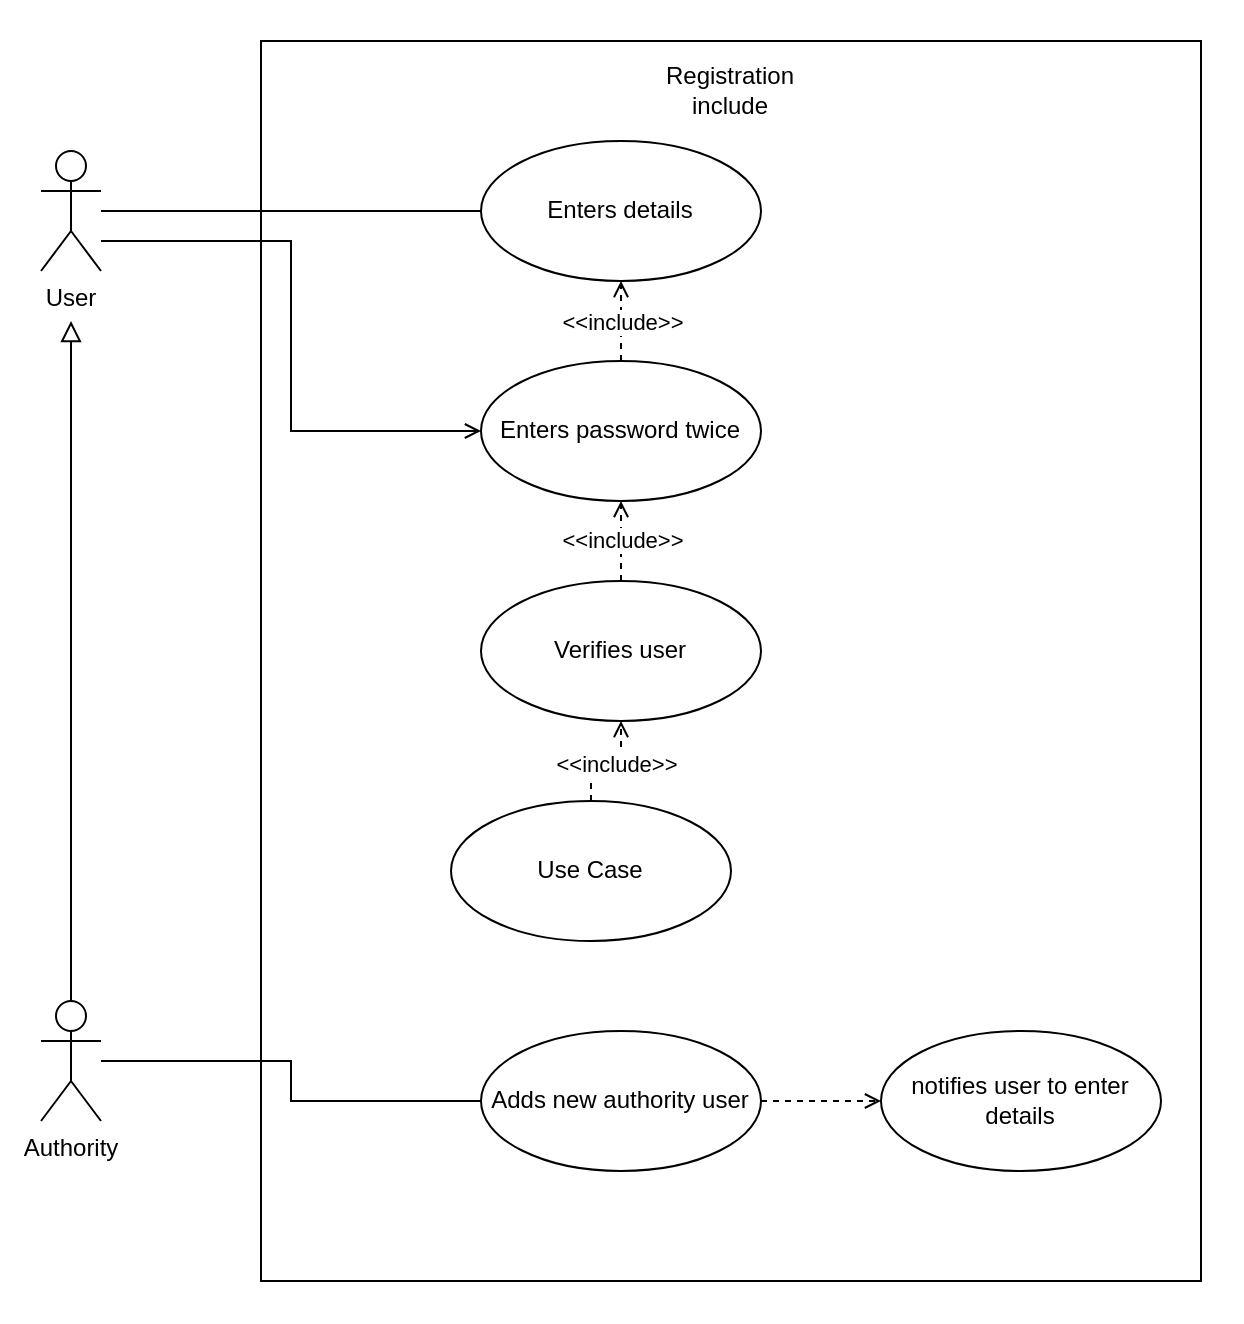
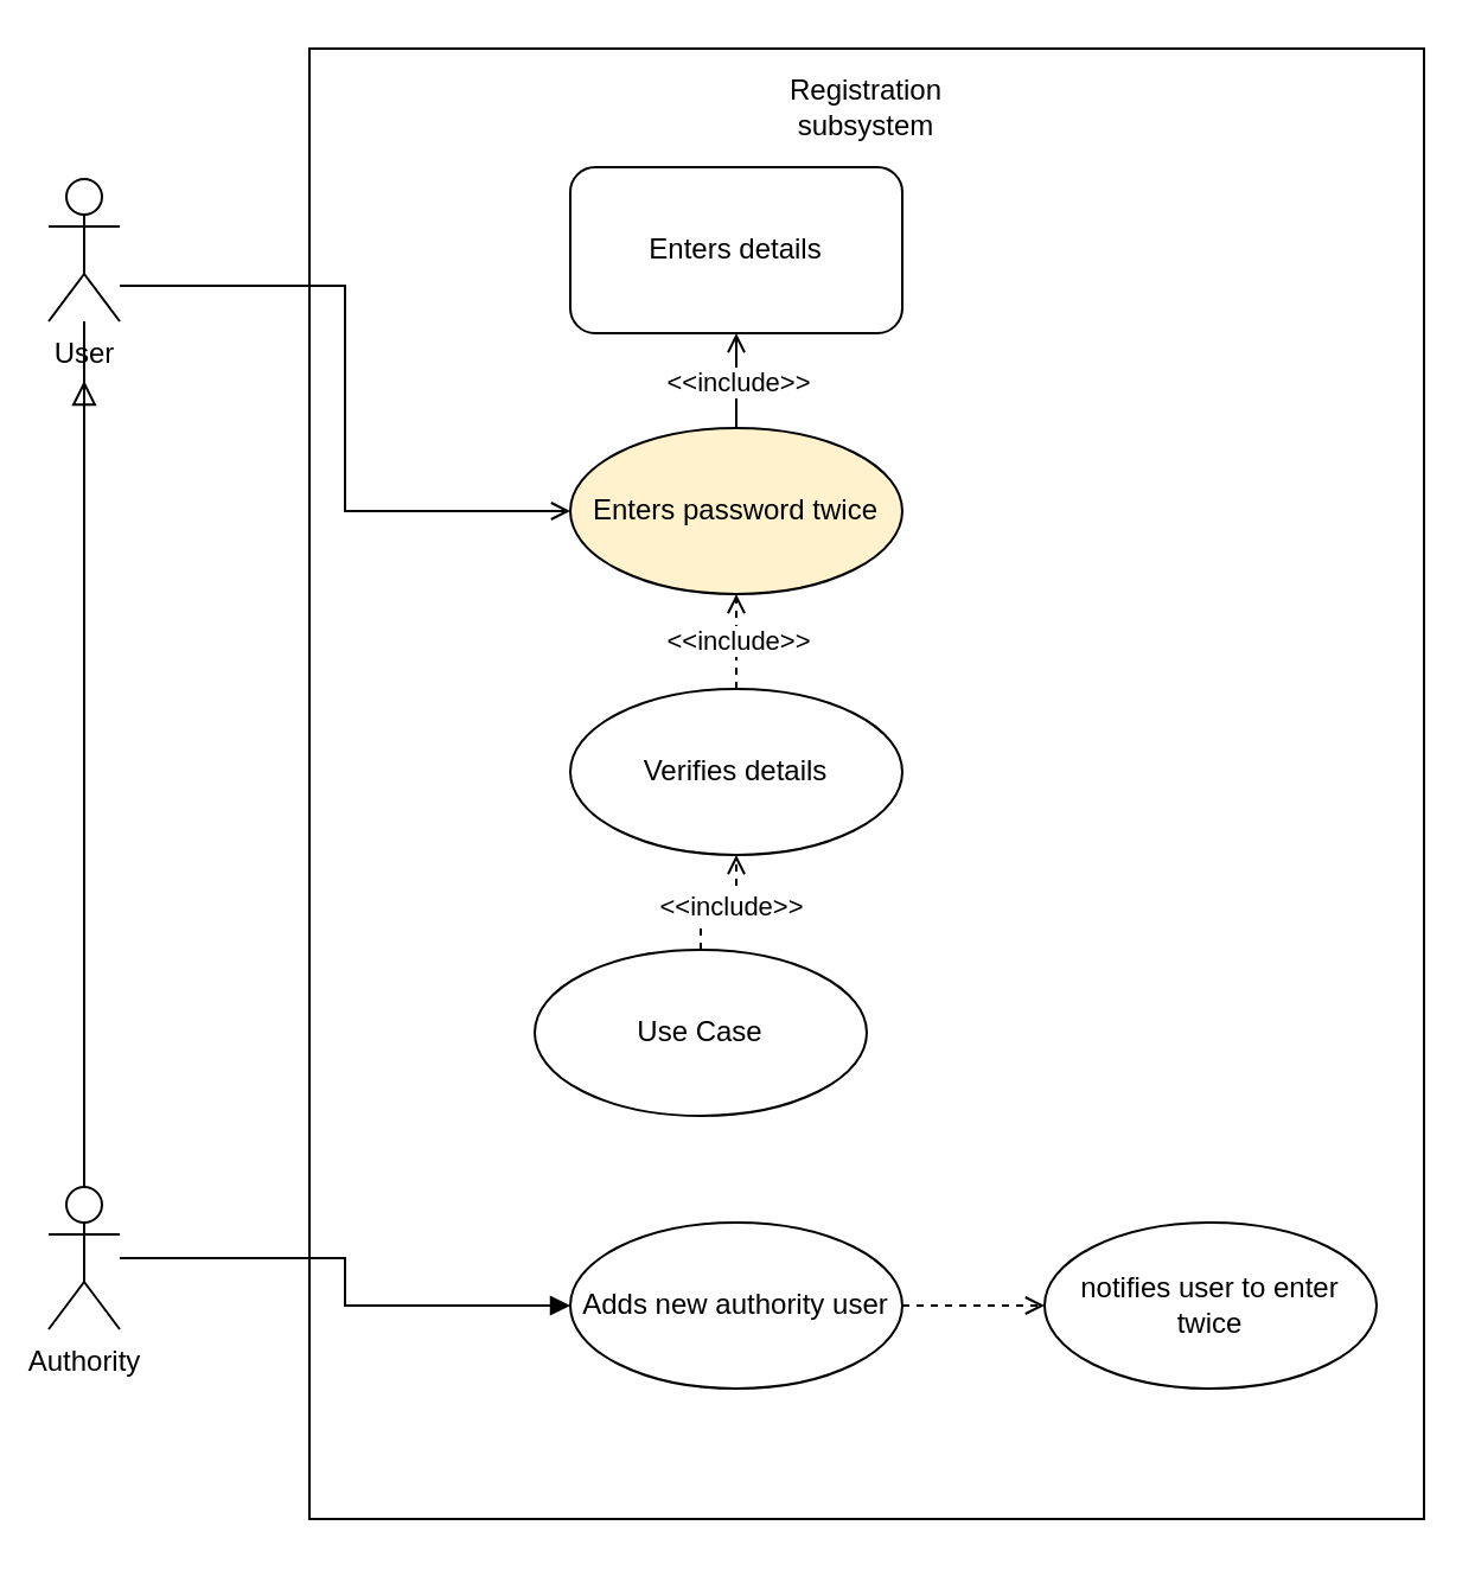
  <mxCell id="0" />
  <mxCell id="1" parent="0" />
  <mxCell id="2" value="" style="rounded=0;whiteSpace=wrap;html=1;" parent="1" vertex="1"><mxGeometry x="130" y="20" width="470" height="620" as="geometry" /></mxCell>
- <mxCell id="3" value="Registration include" style="text;html=1;align=center;verticalAlign=middle;whiteSpace=wrap;rounded=0;" parent="1" vertex="1"><mxGeometry x="335" y="30" width="60" height="30" as="geometry" /></mxCell>
- <mxCell id="4" value="" style="edgeStyle=orthogonalEdgeStyle;rounded=0;orthogonalLoop=1;jettySize=auto;html=1;entryX=0;entryY=0.5;entryDx=0;entryDy=0;endArrow=none;startFill=0;" parent="1" source="6" target="7" edge="1"><mxGeometry relative="1" as="geometry" /></mxCell>
+ <mxCell id="3" value="Registration subsystem" style="text;html=1;align=center;verticalAlign=middle;whiteSpace=wrap;rounded=0;" parent="1" vertex="1"><mxGeometry x="335" y="30" width="60" height="30" as="geometry" /></mxCell>
+ <mxCell id="4" value="" style="edgeStyle=orthogonalEdgeStyle;rounded=0;orthogonalLoop=1;jettySize=auto;html=1;endArrow=none;startFill=0;" parent="1" source="6" target="15" edge="1"><mxGeometry relative="1" as="geometry" /></mxCell>
  <mxCell id="5" style="edgeStyle=orthogonalEdgeStyle;rounded=0;orthogonalLoop=1;jettySize=auto;html=1;entryX=0;entryY=0.5;entryDx=0;entryDy=0;endArrow=open;startFill=0;" parent="1" source="6" target="10" edge="1"><mxGeometry relative="1" as="geometry"><Array as="points"><mxPoint x="145" y="120" /><mxPoint x="145" y="215" /></Array></mxGeometry></mxCell>
  <mxCell id="6" value="User" style="shape=umlActor;html=1;verticalLabelPosition=bottom;verticalAlign=top;align=center;" parent="1" vertex="1"><mxGeometry x="20" y="75" width="30" height="60" as="geometry" /></mxCell>
- <mxCell id="7" value="Enters details" style="ellipse;whiteSpace=wrap;html=1;" parent="1" vertex="1"><mxGeometry x="240" y="70" width="140" height="70" as="geometry" /></mxCell>
- <mxCell id="8" value="" style="edgeStyle=orthogonalEdgeStyle;rounded=0;orthogonalLoop=1;jettySize=auto;html=1;dashed=1;endArrow=open;endFill=0;" parent="1" source="10" target="7" edge="1"><mxGeometry relative="1" as="geometry" /></mxCell>
+ <mxCell id="7" value="Enters details" style="whiteSpace=wrap;html=1;rounded=1;" parent="1" vertex="1"><mxGeometry x="240" y="70" width="140" height="70" as="geometry" /></mxCell>
+ <mxCell id="8" value="" style="edgeStyle=orthogonalEdgeStyle;rounded=0;orthogonalLoop=1;jettySize=auto;html=1;dashed=0;endArrow=open;endFill=0;" parent="1" source="10" target="7" edge="1"><mxGeometry relative="1" as="geometry" /></mxCell>
  <mxCell id="9" value="&amp;lt;&amp;lt;include&amp;gt;&amp;gt;" style="edgeLabel;html=1;align=center;verticalAlign=middle;resizable=0;points=[];" parent="8" vertex="1" connectable="0"><mxGeometry x="-0.45" relative="1" as="geometry"><mxPoint y="-9" as="offset" /></mxGeometry></mxCell>
- <mxCell id="10" value="Enters password twice" style="ellipse;whiteSpace=wrap;html=1;" parent="1" vertex="1"><mxGeometry x="240" y="180" width="140" height="70" as="geometry" /></mxCell>
+ <mxCell id="10" value="Enters password twice" style="ellipse;whiteSpace=wrap;html=1;fillColor=#fff2cc;" parent="1" vertex="1"><mxGeometry x="240" y="180" width="140" height="70" as="geometry" /></mxCell>
  <mxCell id="11" value="" style="edgeStyle=orthogonalEdgeStyle;rounded=0;orthogonalLoop=1;jettySize=auto;html=1;endArrow=open;endFill=0;dashed=1;" parent="1" source="13" target="10" edge="1"><mxGeometry relative="1" as="geometry" /></mxCell>
  <mxCell id="12" value="&amp;lt;&amp;lt;include&amp;gt;&amp;gt;" style="edgeLabel;html=1;align=center;verticalAlign=middle;resizable=0;points=[];" parent="11" vertex="1" connectable="0"><mxGeometry x="0.05" relative="1" as="geometry"><mxPoint as="offset" /></mxGeometry></mxCell>
- <mxCell id="13" value="Verifies user" style="ellipse;whiteSpace=wrap;html=1;" parent="1" vertex="1"><mxGeometry x="240" y="290" width="140" height="70" as="geometry" /></mxCell>
- <mxCell id="14" style="edgeStyle=orthogonalEdgeStyle;rounded=0;orthogonalLoop=1;jettySize=auto;html=1;entryX=0;entryY=0.5;entryDx=0;entryDy=0;endArrow=none;startFill=0;" parent="1" source="15" target="18" edge="1"><mxGeometry relative="1" as="geometry" /></mxCell>
+ <mxCell id="13" value="Verifies details" style="ellipse;whiteSpace=wrap;html=1;" parent="1" vertex="1"><mxGeometry x="240" y="290" width="140" height="70" as="geometry" /></mxCell>
+ <mxCell id="14" style="edgeStyle=orthogonalEdgeStyle;rounded=0;orthogonalLoop=1;jettySize=auto;html=1;entryX=0;entryY=0.5;entryDx=0;entryDy=0;endArrow=block;startFill=0;" parent="1" source="15" target="18" edge="1"><mxGeometry relative="1" as="geometry" /></mxCell>
  <mxCell id="15" value="Authority" style="shape=umlActor;html=1;verticalLabelPosition=bottom;verticalAlign=top;align=center;" parent="1" vertex="1"><mxGeometry x="20" y="500" width="30" height="60" as="geometry" /></mxCell>
  <mxCell id="16" value="" style="endArrow=block;html=1;rounded=0;align=center;verticalAlign=bottom;endFill=0;labelBackgroundColor=none;endSize=8;exitX=0.5;exitY=0;exitDx=0;exitDy=0;exitPerimeter=0;" parent="1" source="15" edge="1"><mxGeometry relative="1" as="geometry"><mxPoint x="-40" y="299.5" as="sourcePoint" /><mxPoint x="35" y="160" as="targetPoint" /></mxGeometry></mxCell>
  <mxCell id="17" value="" style="edgeStyle=orthogonalEdgeStyle;rounded=0;orthogonalLoop=1;jettySize=auto;html=1;endArrow=open;endFill=0;dashed=1;" parent="1" source="18" target="19" edge="1"><mxGeometry relative="1" as="geometry" /></mxCell>
  <mxCell id="18" value="Adds new authority user" style="ellipse;whiteSpace=wrap;html=1;" parent="1" vertex="1"><mxGeometry x="240" y="515" width="140" height="70" as="geometry" /></mxCell>
- <mxCell id="19" value="notifies user to enter details" style="ellipse;whiteSpace=wrap;html=1;" parent="1" vertex="1"><mxGeometry x="440" y="515" width="140" height="70" as="geometry" /></mxCell>
+ <mxCell id="19" value="notifies user to enter twice" style="ellipse;whiteSpace=wrap;html=1;" parent="1" vertex="1"><mxGeometry x="440" y="515" width="140" height="70" as="geometry" /></mxCell>
  <mxCell id="20" value="" style="edgeStyle=orthogonalEdgeStyle;rounded=0;orthogonalLoop=1;jettySize=auto;html=1;endArrow=open;endFill=0;dashed=1;" edge="1" parent="1" source="22" target="13"><mxGeometry relative="1" as="geometry" /></mxCell>
  <mxCell id="21" value="&amp;lt;&amp;lt;include&amp;gt;&amp;gt;" style="edgeLabel;html=1;align=center;verticalAlign=middle;resizable=0;points=[];" vertex="1" connectable="0" parent="20"><mxGeometry x="0.15" y="-1" relative="1" as="geometry"><mxPoint as="offset" /></mxGeometry></mxCell>
  <mxCell id="22" value="Use Case" style="ellipse;whiteSpace=wrap;html=1;" vertex="1" parent="1"><mxGeometry x="225" y="400" width="140" height="70" as="geometry" /></mxCell>
